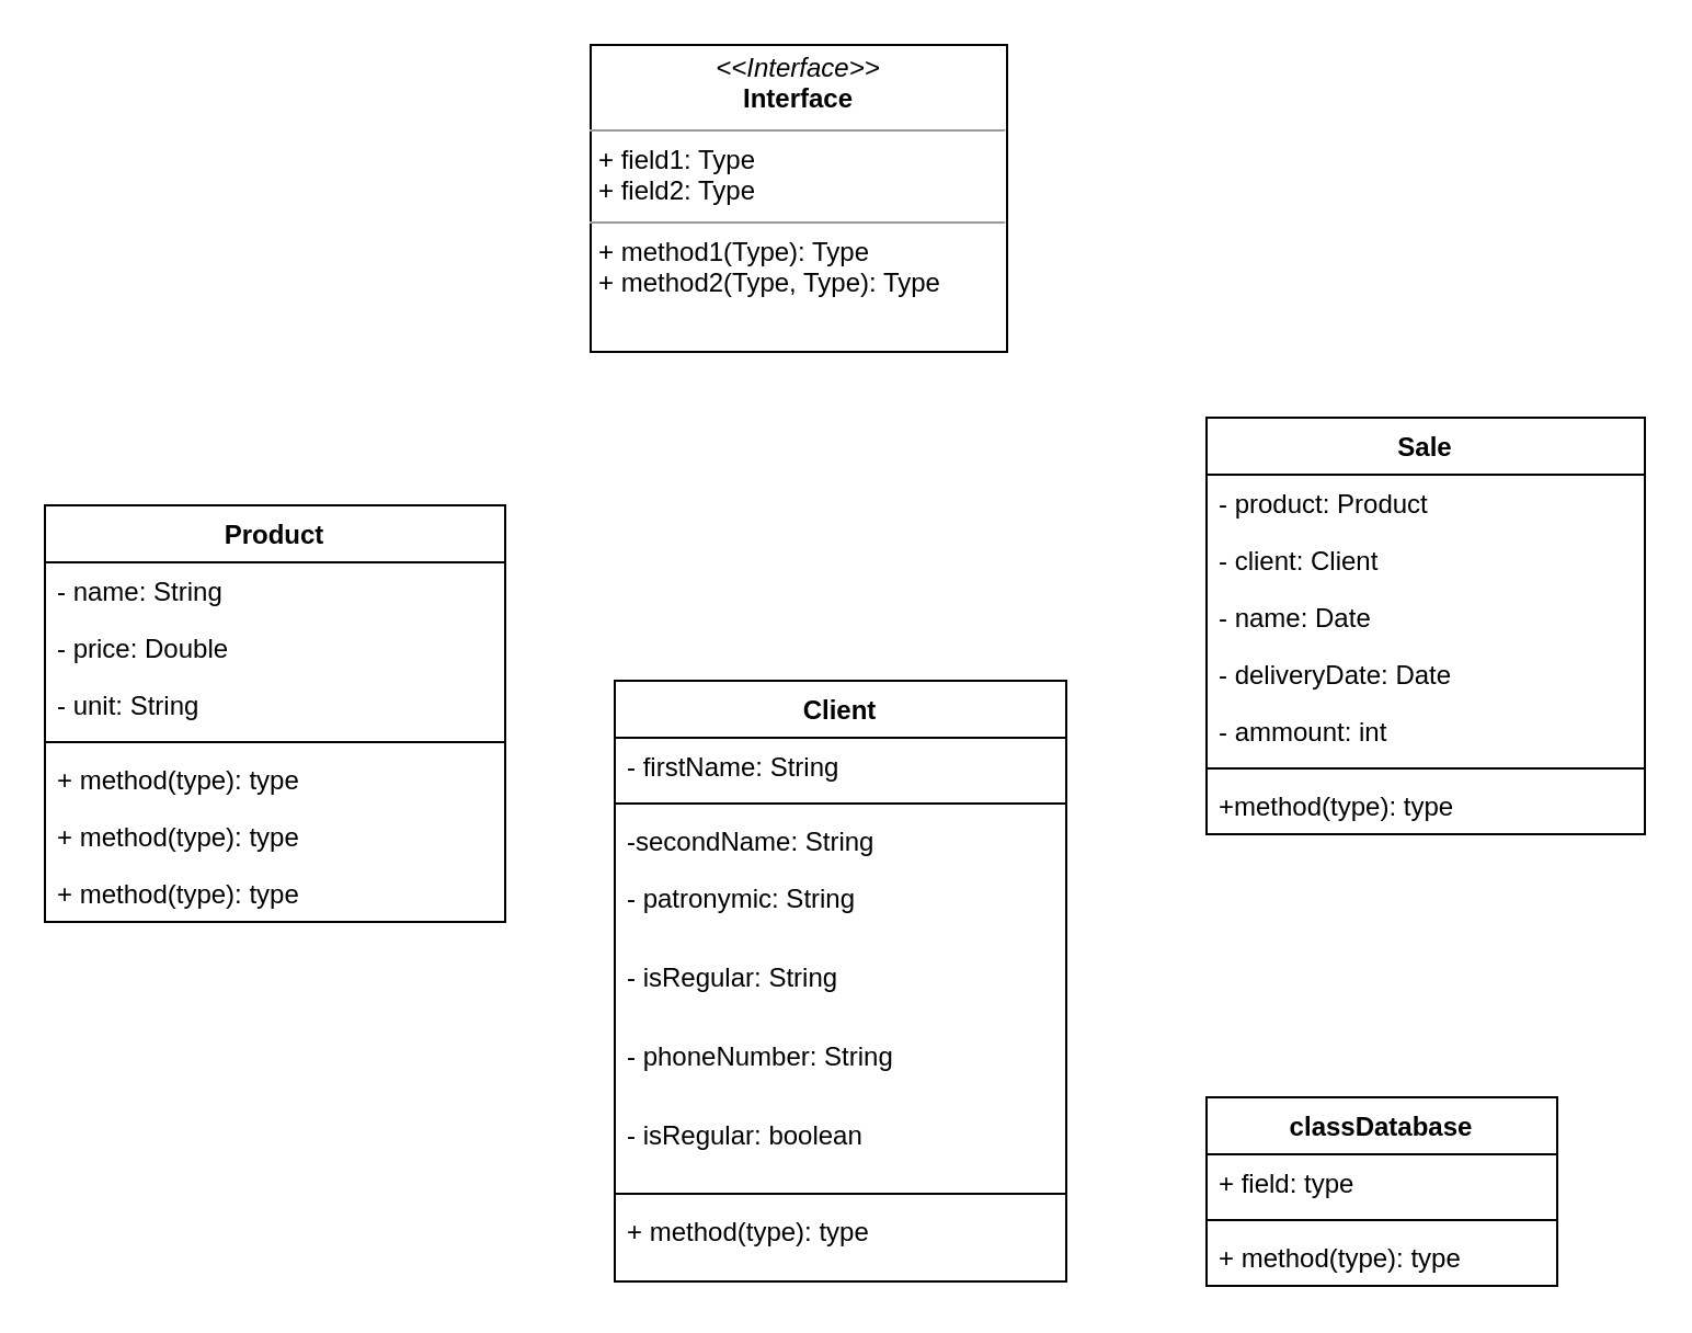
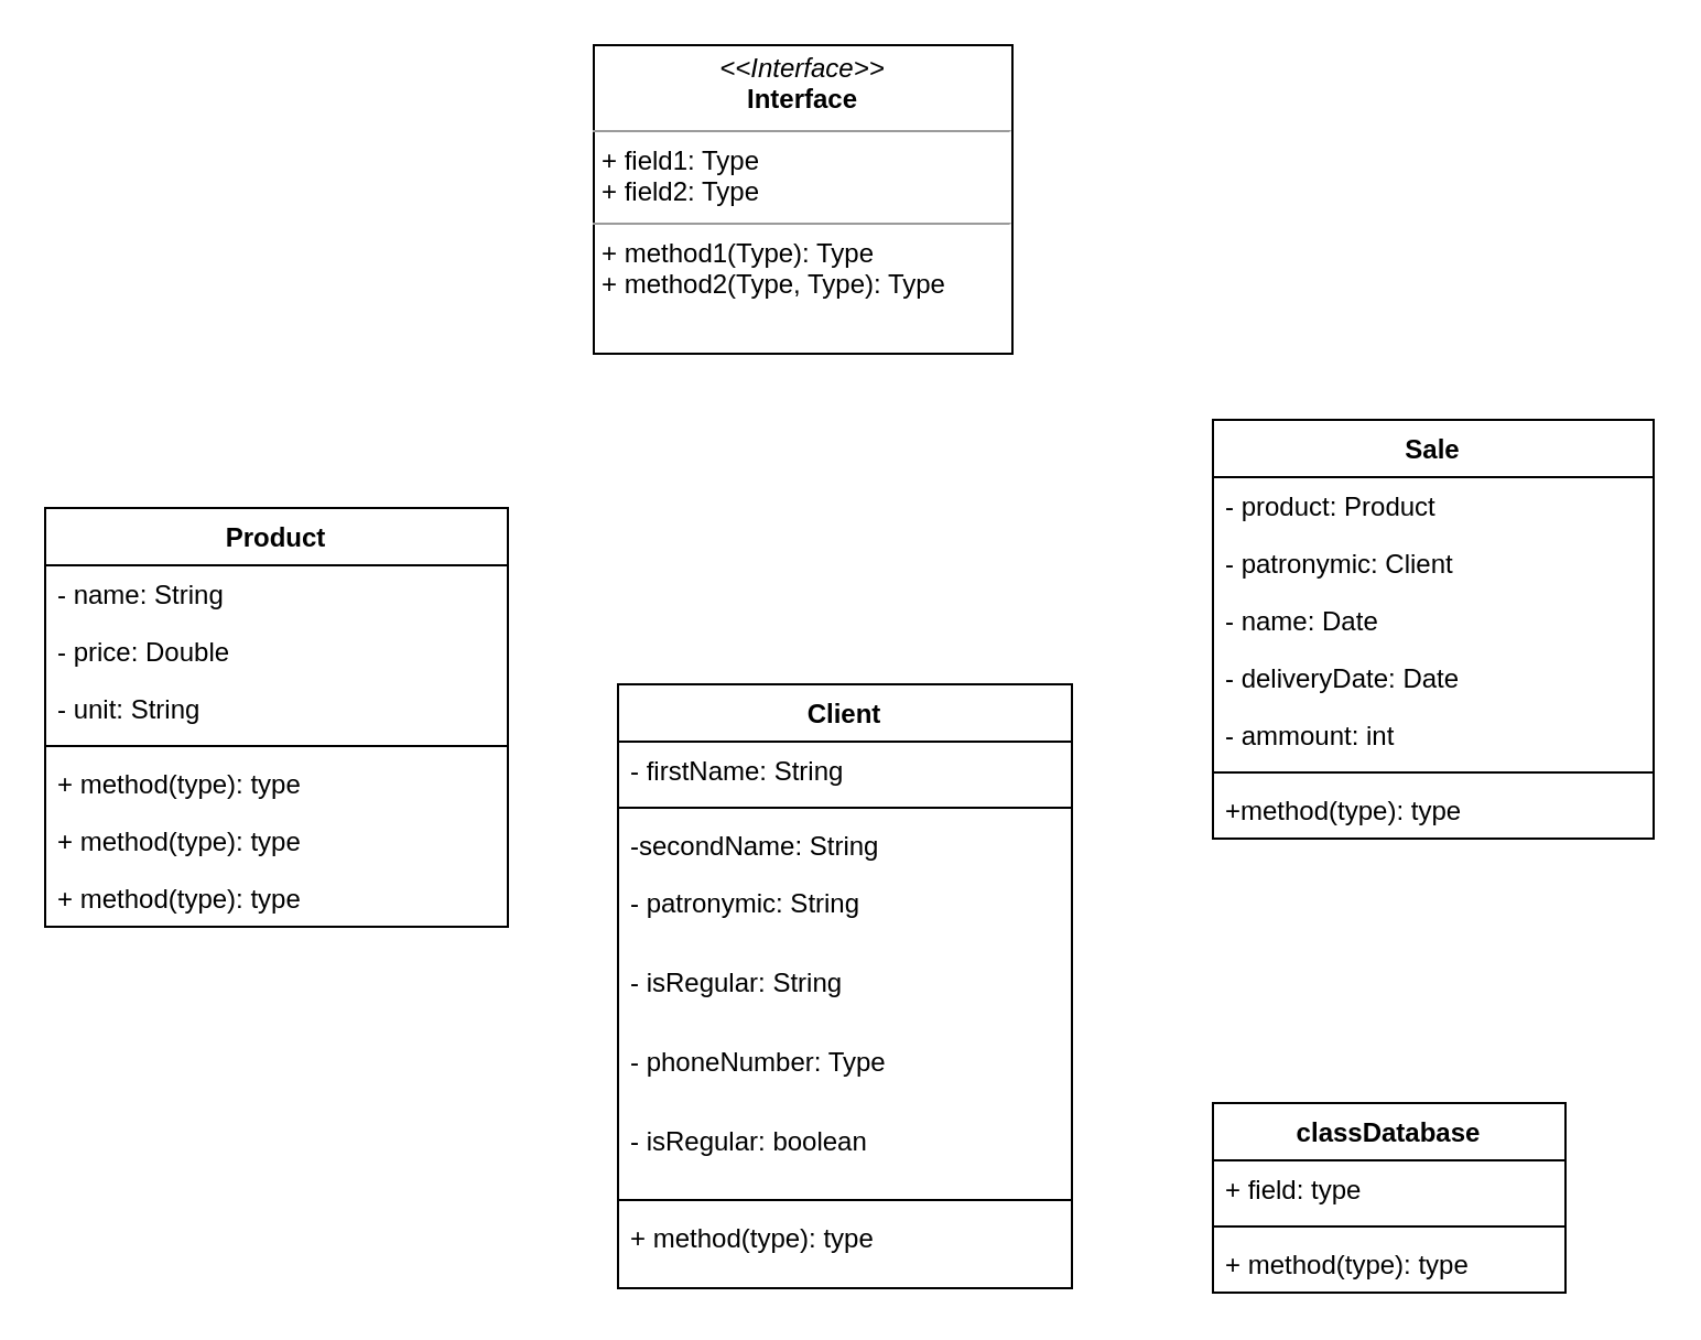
  <mxCell id="0" />
  <mxCell id="1" parent="0" />
  <mxCell id="2" value="&lt;p style=&quot;margin:0px;margin-top:4px;text-align:center;&quot;&gt;&lt;i&gt;&amp;lt;&amp;lt;Interface&amp;gt;&amp;gt;&lt;/i&gt;&lt;br/&gt;&lt;b&gt;Interface&lt;/b&gt;&lt;/p&gt;&lt;hr size=&quot;1&quot;/&gt;&lt;p style=&quot;margin:0px;margin-left:4px;&quot;&gt;+ field1: Type&lt;br/&gt;+ field2: Type&lt;/p&gt;&lt;hr size=&quot;1&quot;/&gt;&lt;p style=&quot;margin:0px;margin-left:4px;&quot;&gt;+ method1(Type): Type&lt;br/&gt;+ method2(Type, Type): Type&lt;/p&gt;" style="verticalAlign=top;align=left;overflow=fill;fontSize=12;fontFamily=Helvetica;html=1;" vertex="1" parent="1"><mxGeometry x="269" y="20" width="190" height="140" as="geometry" /></mxCell>
  <mxCell id="3" value="Product" style="swimlane;fontStyle=1;align=center;verticalAlign=top;childLayout=stackLayout;horizontal=1;startSize=26;horizontalStack=0;resizeParent=1;resizeParentMax=0;resizeLast=0;collapsible=1;marginBottom=0;" parent="1" vertex="1"><mxGeometry x="20" y="230" width="210" height="190" as="geometry" /></mxCell>
  <mxCell id="4" value="- name: String" style="text;strokeColor=none;fillColor=none;align=left;verticalAlign=top;spacingLeft=4;spacingRight=4;overflow=hidden;rotatable=0;points=[[0,0.5],[1,0.5]];portConstraint=eastwest;" parent="3" vertex="1"><mxGeometry y="26" width="210" height="26" as="geometry" /></mxCell>
  <mxCell id="5" value="- price: Double" style="text;strokeColor=none;fillColor=none;align=left;verticalAlign=top;spacingLeft=4;spacingRight=4;overflow=hidden;rotatable=0;points=[[0,0.5],[1,0.5]];portConstraint=eastwest;" vertex="1" parent="3"><mxGeometry y="52" width="210" height="26" as="geometry" /></mxCell>
  <mxCell id="6" value="- unit: String" style="text;strokeColor=none;fillColor=none;align=left;verticalAlign=top;spacingLeft=4;spacingRight=4;overflow=hidden;rotatable=0;points=[[0,0.5],[1,0.5]];portConstraint=eastwest;" vertex="1" parent="3"><mxGeometry y="78" width="210" height="26" as="geometry" /></mxCell>
  <mxCell id="7" value="" style="line;strokeWidth=1;fillColor=none;align=left;verticalAlign=middle;spacingTop=-1;spacingLeft=3;spacingRight=3;rotatable=0;labelPosition=right;points=[];portConstraint=eastwest;" vertex="1" parent="3"><mxGeometry y="104" width="210" height="8" as="geometry" /></mxCell>
  <mxCell id="8" value="+ method(type): type" style="text;strokeColor=none;fillColor=none;align=left;verticalAlign=top;spacingLeft=4;spacingRight=4;overflow=hidden;rotatable=0;points=[[0,0.5],[1,0.5]];portConstraint=eastwest;" parent="3" vertex="1"><mxGeometry y="112" width="210" height="26" as="geometry" /></mxCell>
  <mxCell id="9" value="+ method(type): type" style="text;strokeColor=none;fillColor=none;align=left;verticalAlign=top;spacingLeft=4;spacingRight=4;overflow=hidden;rotatable=0;points=[[0,0.5],[1,0.5]];portConstraint=eastwest;" vertex="1" parent="3"><mxGeometry y="138" width="210" height="26" as="geometry" /></mxCell>
  <mxCell id="10" value="+ method(type): type" style="text;strokeColor=none;fillColor=none;align=left;verticalAlign=top;spacingLeft=4;spacingRight=4;overflow=hidden;rotatable=0;points=[[0,0.5],[1,0.5]];portConstraint=eastwest;" vertex="1" parent="3"><mxGeometry y="164" width="210" height="26" as="geometry" /></mxCell>
  <mxCell id="11" value="Client" style="swimlane;fontStyle=1;align=center;verticalAlign=top;childLayout=stackLayout;horizontal=1;startSize=26;horizontalStack=0;resizeParent=1;resizeParentMax=0;resizeLast=0;collapsible=1;marginBottom=0;" parent="1" vertex="1"><mxGeometry x="280" y="310" width="206" height="274" as="geometry" /></mxCell>
  <mxCell id="12" value="- firstName: String" style="text;strokeColor=none;fillColor=none;align=left;verticalAlign=top;spacingLeft=4;spacingRight=4;overflow=hidden;rotatable=0;points=[[0,0.5],[1,0.5]];portConstraint=eastwest;" parent="11" vertex="1"><mxGeometry y="26" width="206" height="26" as="geometry" /></mxCell>
  <mxCell id="13" value="" style="line;strokeWidth=1;fillColor=none;align=left;verticalAlign=middle;spacingTop=-1;spacingLeft=3;spacingRight=3;rotatable=0;labelPosition=right;points=[];portConstraint=eastwest;" parent="11" vertex="1"><mxGeometry y="52" width="206" height="8" as="geometry" /></mxCell>
  <mxCell id="14" value="-secondName: String" style="text;strokeColor=none;fillColor=none;align=left;verticalAlign=top;spacingLeft=4;spacingRight=4;overflow=hidden;rotatable=0;points=[[0,0.5],[1,0.5]];portConstraint=eastwest;" vertex="1" parent="11"><mxGeometry y="60" width="206" height="26" as="geometry" /></mxCell>
  <mxCell id="15" value="- patronymic: String" style="text;strokeColor=none;fillColor=none;align=left;verticalAlign=top;spacingLeft=4;spacingRight=4;overflow=hidden;rotatable=0;points=[[0,0.5],[1,0.5]];portConstraint=eastwest;" vertex="1" parent="11"><mxGeometry y="86" width="206" height="36" as="geometry" /></mxCell>
  <mxCell id="16" value="- isRegular: String" style="text;strokeColor=none;fillColor=none;align=left;verticalAlign=top;spacingLeft=4;spacingRight=4;overflow=hidden;rotatable=0;points=[[0,0.5],[1,0.5]];portConstraint=eastwest;" vertex="1" parent="11"><mxGeometry y="122" width="206" height="36" as="geometry" /></mxCell>
- <mxCell id="17" value="- phoneNumber: String" style="text;strokeColor=none;fillColor=none;align=left;verticalAlign=top;spacingLeft=4;spacingRight=4;overflow=hidden;rotatable=0;points=[[0,0.5],[1,0.5]];portConstraint=eastwest;" vertex="1" parent="11"><mxGeometry y="158" width="206" height="36" as="geometry" /></mxCell>
+ <mxCell id="17" value="- phoneNumber: Type" style="text;strokeColor=none;fillColor=none;align=left;verticalAlign=top;spacingLeft=4;spacingRight=4;overflow=hidden;rotatable=0;points=[[0,0.5],[1,0.5]];portConstraint=eastwest;" vertex="1" parent="11"><mxGeometry y="158" width="206" height="36" as="geometry" /></mxCell>
  <mxCell id="18" value="- isRegular: boolean" style="text;strokeColor=none;fillColor=none;align=left;verticalAlign=top;spacingLeft=4;spacingRight=4;overflow=hidden;rotatable=0;points=[[0,0.5],[1,0.5]];portConstraint=eastwest;" vertex="1" parent="11"><mxGeometry y="194" width="206" height="36" as="geometry" /></mxCell>
  <mxCell id="19" value="" style="line;strokeWidth=1;fillColor=none;align=left;verticalAlign=middle;spacingTop=-1;spacingLeft=3;spacingRight=3;rotatable=0;labelPosition=right;points=[];portConstraint=eastwest;" vertex="1" parent="11"><mxGeometry y="230" width="206" height="8" as="geometry" /></mxCell>
  <mxCell id="20" value="+ method(type): type" style="text;strokeColor=none;fillColor=none;align=left;verticalAlign=top;spacingLeft=4;spacingRight=4;overflow=hidden;rotatable=0;points=[[0,0.5],[1,0.5]];portConstraint=eastwest;" parent="11" vertex="1"><mxGeometry y="238" width="206" height="36" as="geometry" /></mxCell>
  <mxCell id="21" value="Sale" style="swimlane;fontStyle=1;align=center;verticalAlign=top;childLayout=stackLayout;horizontal=1;startSize=26;horizontalStack=0;resizeParent=1;resizeParentMax=0;resizeLast=0;collapsible=1;marginBottom=0;" parent="1" vertex="1"><mxGeometry x="550" y="190" width="200" height="190" as="geometry" /></mxCell>
  <mxCell id="22" value="- product: Product" style="text;strokeColor=none;fillColor=none;align=left;verticalAlign=top;spacingLeft=4;spacingRight=4;overflow=hidden;rotatable=0;points=[[0,0.5],[1,0.5]];portConstraint=eastwest;" parent="21" vertex="1"><mxGeometry y="26" width="200" height="26" as="geometry" /></mxCell>
- <mxCell id="23" value="- client: Client" style="text;strokeColor=none;fillColor=none;align=left;verticalAlign=top;spacingLeft=4;spacingRight=4;overflow=hidden;rotatable=0;points=[[0,0.5],[1,0.5]];portConstraint=eastwest;" vertex="1" parent="21"><mxGeometry y="52" width="200" height="26" as="geometry" /></mxCell>
+ <mxCell id="23" value="- patronymic: Client" style="text;strokeColor=none;fillColor=none;align=left;verticalAlign=top;spacingLeft=4;spacingRight=4;overflow=hidden;rotatable=0;points=[[0,0.5],[1,0.5]];portConstraint=eastwest;" vertex="1" parent="21"><mxGeometry y="52" width="200" height="26" as="geometry" /></mxCell>
  <mxCell id="24" value="- name: Date" style="text;strokeColor=none;fillColor=none;align=left;verticalAlign=top;spacingLeft=4;spacingRight=4;overflow=hidden;rotatable=0;points=[[0,0.5],[1,0.5]];portConstraint=eastwest;" parent="21" vertex="1"><mxGeometry y="78" width="200" height="26" as="geometry" /></mxCell>
  <mxCell id="25" value="- deliveryDate: Date" style="text;strokeColor=none;fillColor=none;align=left;verticalAlign=top;spacingLeft=4;spacingRight=4;overflow=hidden;rotatable=0;points=[[0,0.5],[1,0.5]];portConstraint=eastwest;" vertex="1" parent="21"><mxGeometry y="104" width="200" height="26" as="geometry" /></mxCell>
  <mxCell id="26" value="- ammount: int" style="text;strokeColor=none;fillColor=none;align=left;verticalAlign=top;spacingLeft=4;spacingRight=4;overflow=hidden;rotatable=0;points=[[0,0.5],[1,0.5]];portConstraint=eastwest;" vertex="1" parent="21"><mxGeometry y="130" width="200" height="26" as="geometry" /></mxCell>
  <mxCell id="27" value="" style="line;strokeWidth=1;fillColor=none;align=left;verticalAlign=middle;spacingTop=-1;spacingLeft=3;spacingRight=3;rotatable=0;labelPosition=right;points=[];portConstraint=eastwest;" vertex="1" parent="21"><mxGeometry y="156" width="200" height="8" as="geometry" /></mxCell>
  <mxCell id="28" value="+method(type): type" style="text;strokeColor=none;fillColor=none;align=left;verticalAlign=top;spacingLeft=4;spacingRight=4;overflow=hidden;rotatable=0;points=[[0,0.5],[1,0.5]];portConstraint=eastwest;" vertex="1" parent="21"><mxGeometry y="164" width="200" height="26" as="geometry" /></mxCell>
  <mxCell id="29" value="classDatabase" style="swimlane;fontStyle=1;align=center;verticalAlign=top;childLayout=stackLayout;horizontal=1;startSize=26;horizontalStack=0;resizeParent=1;resizeParentMax=0;resizeLast=0;collapsible=1;marginBottom=0;" vertex="1" parent="1"><mxGeometry x="550" y="500" width="160" height="86" as="geometry" /></mxCell>
  <mxCell id="30" value="+ field: type" style="text;strokeColor=none;fillColor=none;align=left;verticalAlign=top;spacingLeft=4;spacingRight=4;overflow=hidden;rotatable=0;points=[[0,0.5],[1,0.5]];portConstraint=eastwest;" vertex="1" parent="29"><mxGeometry y="26" width="160" height="26" as="geometry" /></mxCell>
  <mxCell id="31" value="" style="line;strokeWidth=1;fillColor=none;align=left;verticalAlign=middle;spacingTop=-1;spacingLeft=3;spacingRight=3;rotatable=0;labelPosition=right;points=[];portConstraint=eastwest;" vertex="1" parent="29"><mxGeometry y="52" width="160" height="8" as="geometry" /></mxCell>
  <mxCell id="32" value="+ method(type): type" style="text;strokeColor=none;fillColor=none;align=left;verticalAlign=top;spacingLeft=4;spacingRight=4;overflow=hidden;rotatable=0;points=[[0,0.5],[1,0.5]];portConstraint=eastwest;" vertex="1" parent="29"><mxGeometry y="60" width="160" height="26" as="geometry" /></mxCell>
